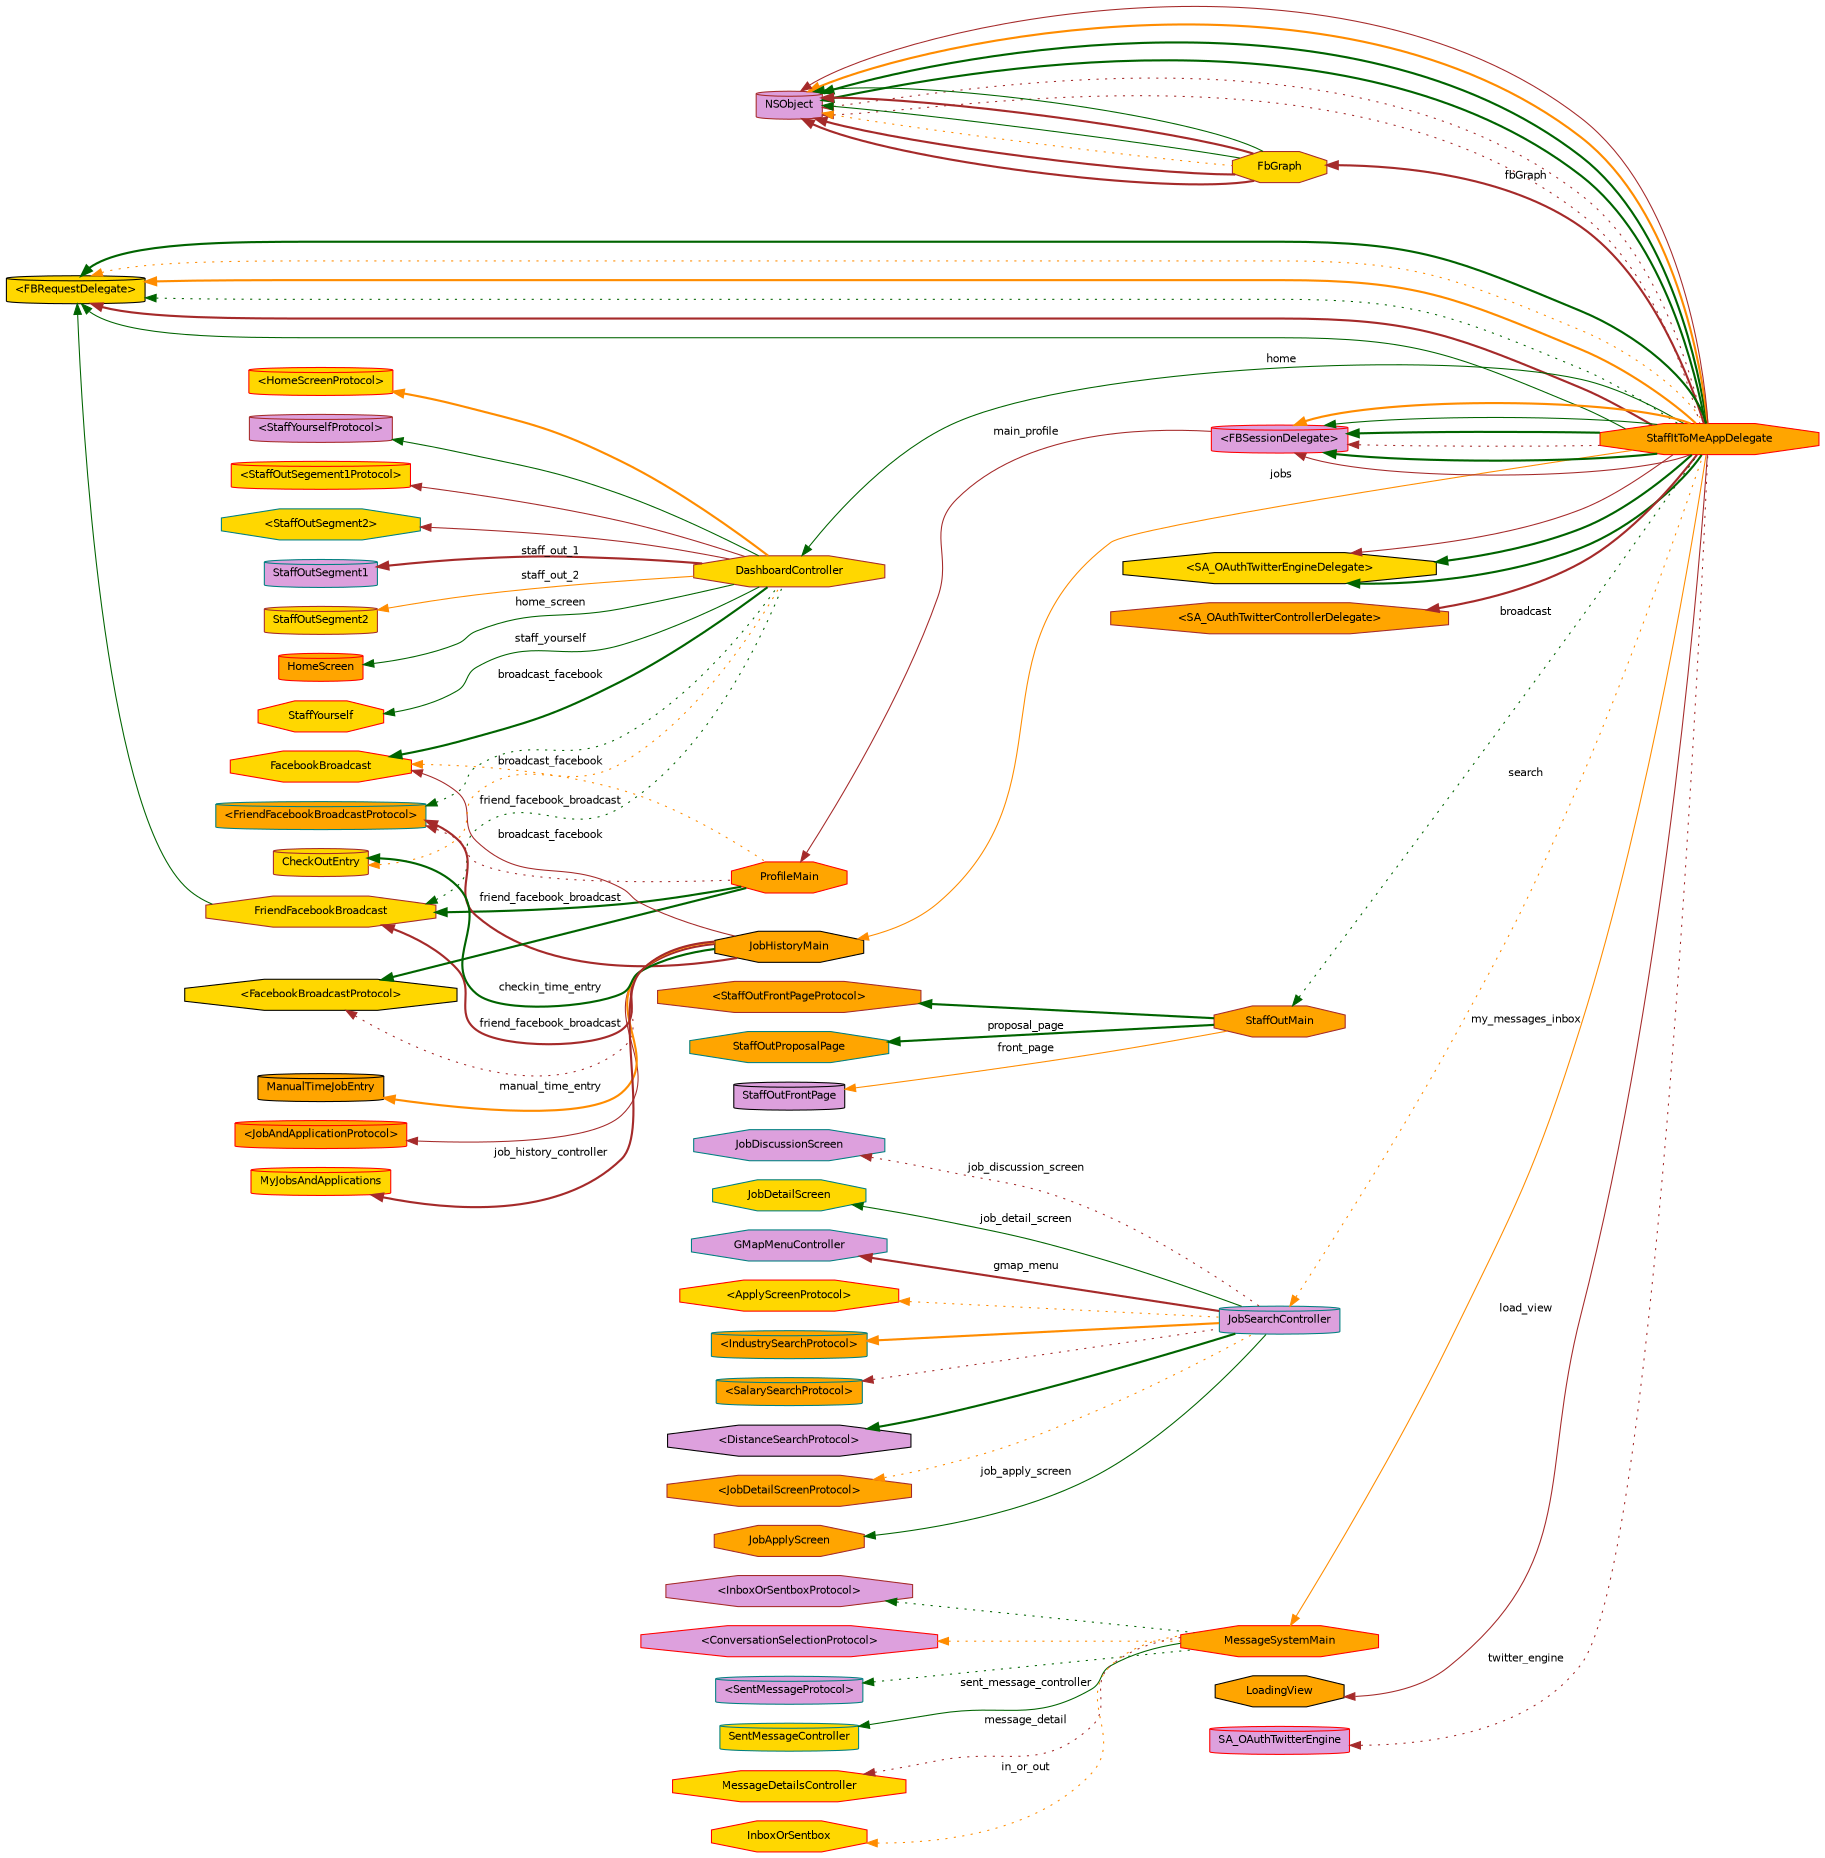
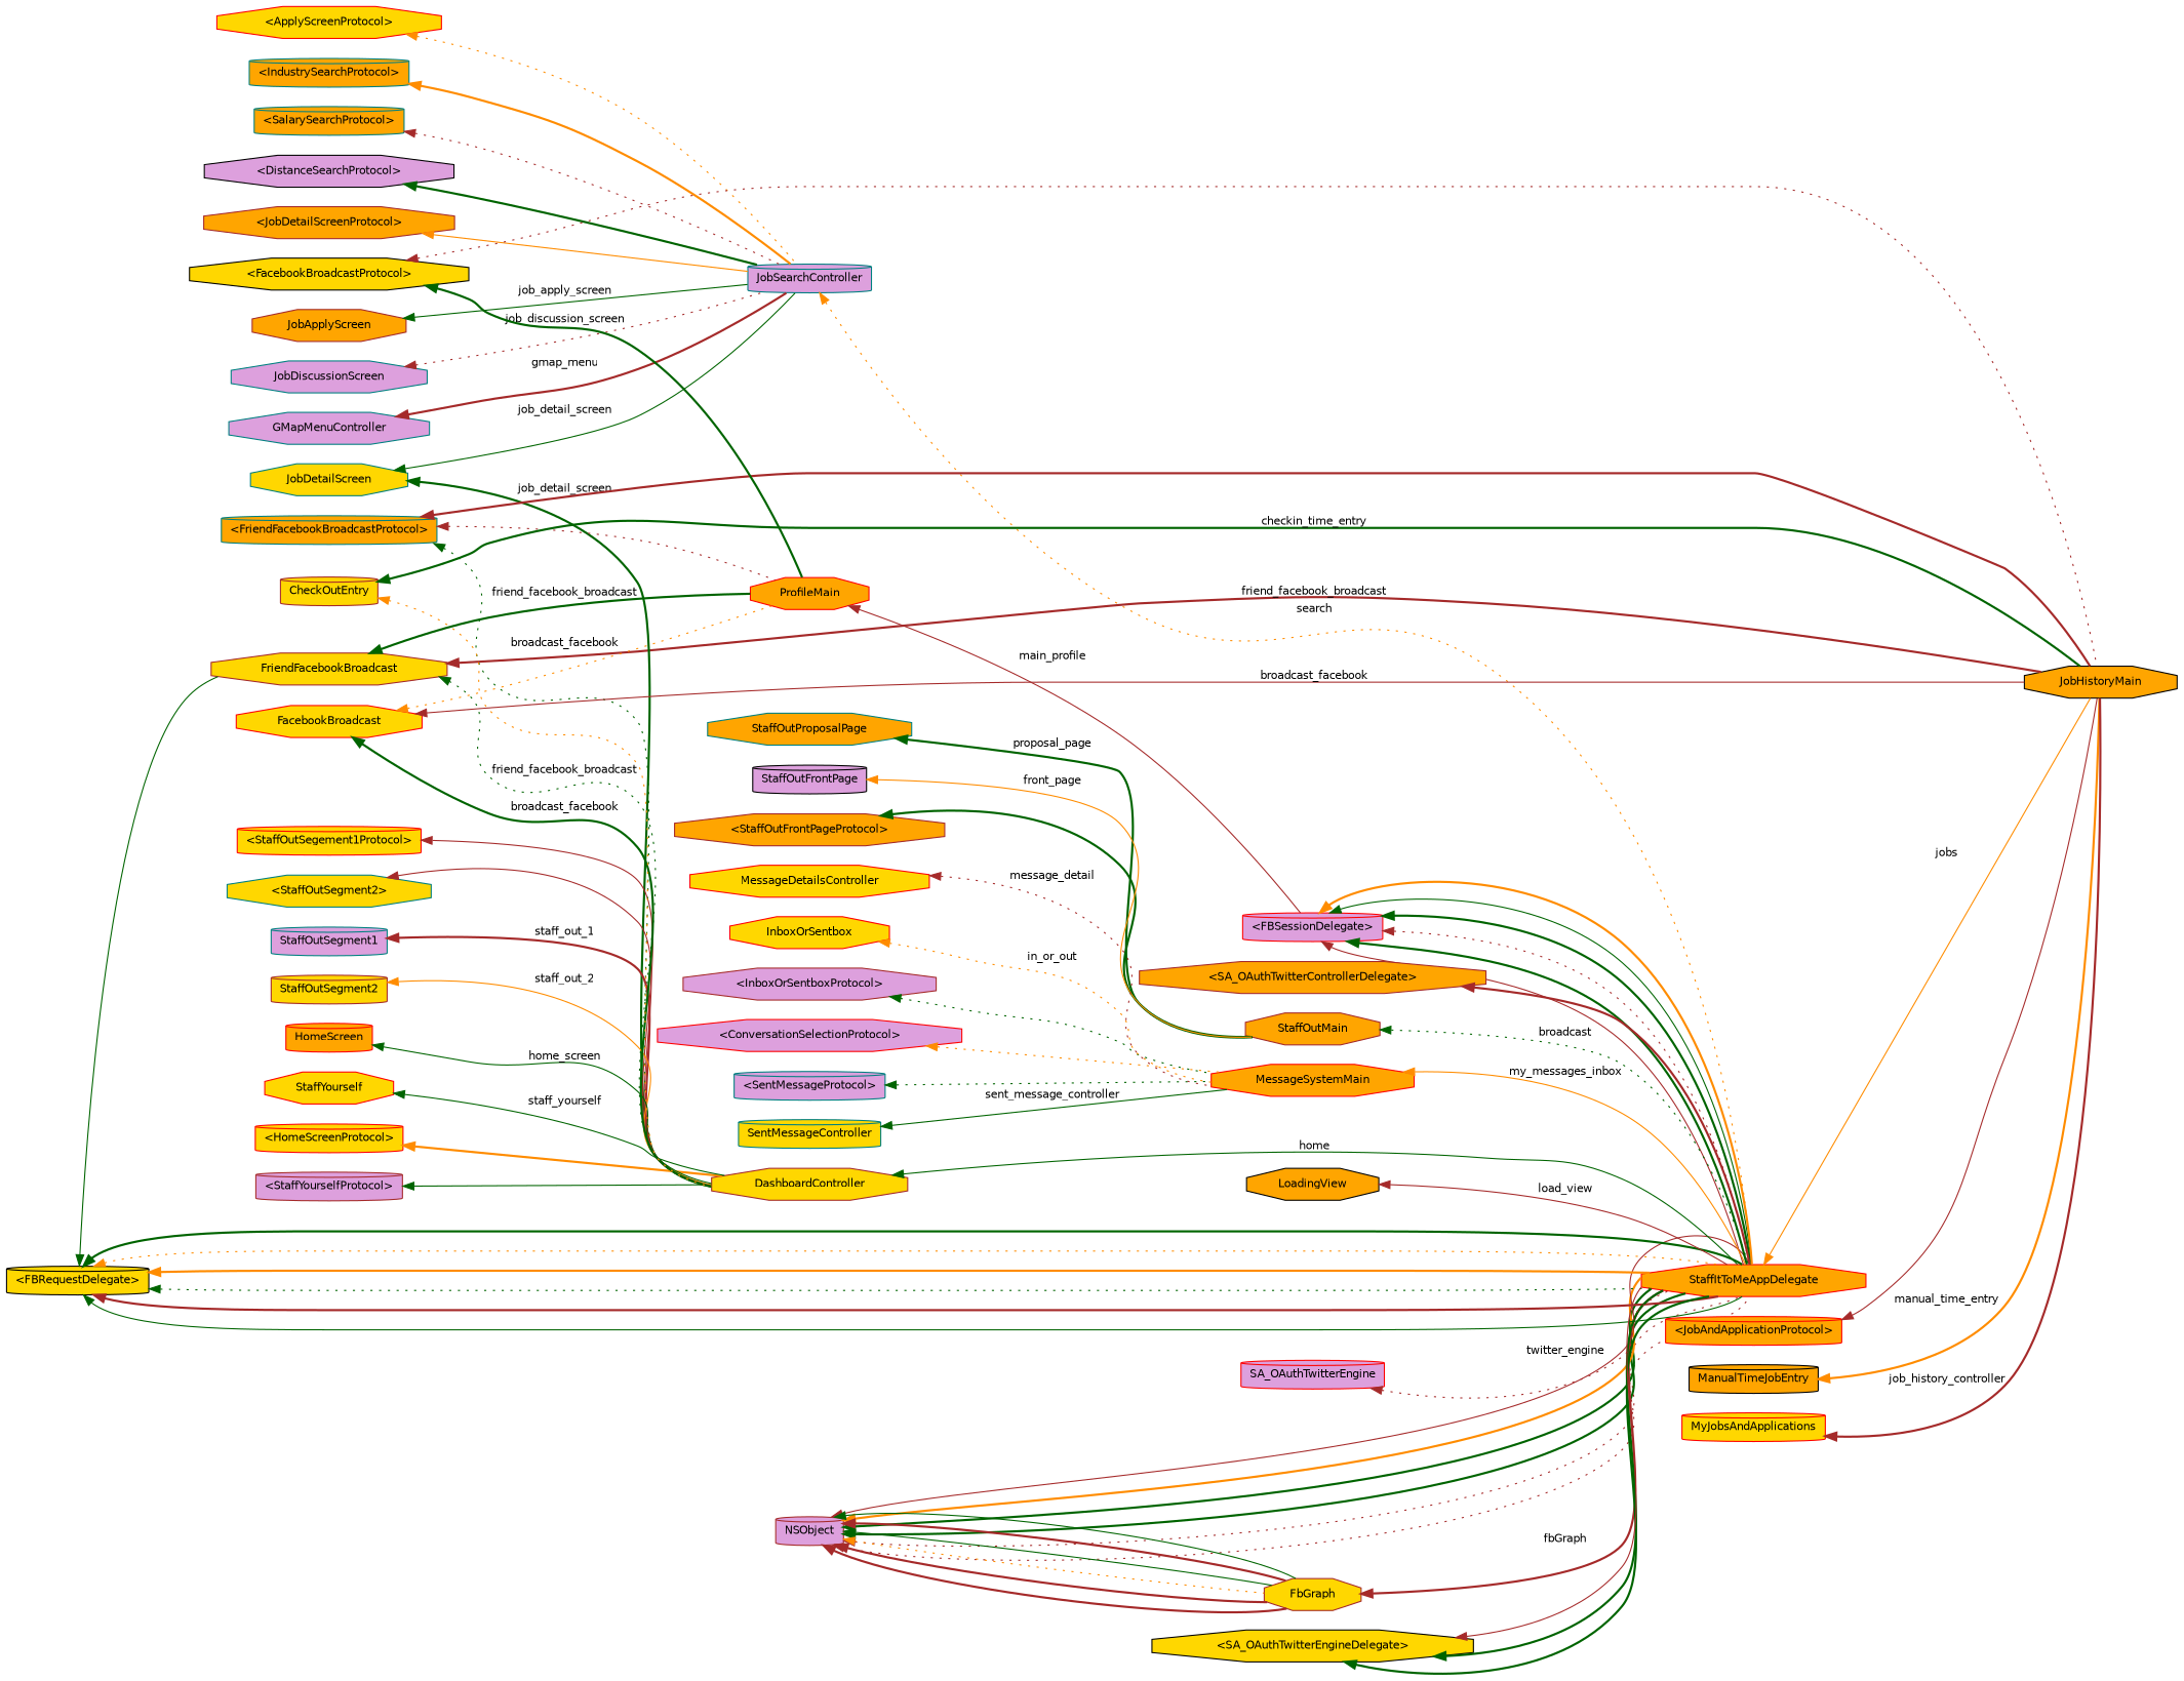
  digraph {
    rankdir=LR
    node [color=red fillcolor=gold fontname=Helvetica fontsize=10 shape=octagon style=filled]
    edge [color=darkgreen dir=back fontname=Helvetica fontsize=10 labelfontname=Helvetica labelfontsize=10 style=bold]
    n1 [fillcolor=orange fontcolor=black height=0.2 label=StaffItToMeAppDelegate width=0.4]
    n2 [color=brown fillcolor=plum height=0.2 label=NSObject shape=cylinder width=0.4]
    n3 [color=brown height=0.2 label=FbGraph width=0.4]
    n4 [color=black height=0.2 label="\<FBRequestDelegate\>" shape=cylinder width=0.4]
    n5 [color=brown height=0.2 label=FriendFacebookBroadcast width=0.4]
    n6 [color=brown height=0.2 label=DashboardController width=0.4]
    n7 [color=black fillcolor=orange height=0.2 label=JobHistoryMain width=0.4]
    n8 [fillcolor=orange height=0.2 label=ProfileMain width=0.4]
    n9 [fillcolor=plum height=0.2 label="\<FBSessionDelegate\>" shape=cylinder width=0.4]
    n10 [color=black height=0.2 label="\<SA_OAuthTwitterEngineDelegate\>" width=0.4]
    n11 [color=brown fillcolor=orange height=0.2 label="\<SA_OAuthTwitterControllerDelegate\>" width=0.4]
    n12 [color=brown fillcolor=orange height=0.2 label=StaffOutMain width=0.4]
    n13 [color=brown fillcolor=orange height=0.2 label="\<StaffOutFrontPageProtocol\>" width=0.4]
    n14 [color=teal fillcolor=orange height=0.2 label=StaffOutProposalPage width=0.4]
    n15 [color=black fillcolor=plum height=0.2 label=StaffOutFrontPage shape=cylinder width=0.4]
    n16 [color=teal fillcolor=plum height=0.2 label=JobSearchController shape=cylinder width=0.4]
    n17 [height=0.2 label="\<ApplyScreenProtocol\>" width=0.4]
    n18 [color=teal fillcolor=orange height=0.2 label="\<IndustrySearchProtocol\>" shape=cylinder width=0.4]
    n19 [color=teal fillcolor=orange height=0.2 label="\<SalarySearchProtocol\>" shape=cylinder width=0.4]
    n20 [color=black fillcolor=plum height=0.2 label="\<DistanceSearchProtocol\>" width=0.4]
    n21 [color=brown fillcolor=orange height=0.2 label="\<JobDetailScreenProtocol\>" width=0.4]
    n22 [color=brown fillcolor=orange height=0.2 label=JobApplyScreen width=0.4]
    n23 [color=teal fillcolor=plum height=0.2 label=JobDiscussionScreen width=0.4]
    n24 [color=teal height=0.2 label=JobDetailScreen width=0.4]
    n25 [color=teal fillcolor=plum height=0.2 label=GMapMenuController width=0.4]
    n26 [height=0.2 label="\<HomeScreenProtocol\>" shape=cylinder width=0.4]
    n27 [color=brown fillcolor=plum height=0.2 label="\<StaffYourselfProtocol\>" shape=cylinder width=0.4]
    n28 [height=0.2 label="\<StaffOutSegement1Protocol\>" shape=cylinder width=0.4]
    n29 [color=teal height=0.2 label="\<StaffOutSegment2\>" width=0.4]
    n30 [color=teal fillcolor=orange height=0.2 label="\<FriendFacebookBroadcastProtocol\>" shape=cylinder width=0.4]
    n31 [color=black height=0.2 label="\<FacebookBroadcastProtocol\>" width=0.4]
    n32 [color=teal fillcolor=plum height=0.2 label=StaffOutSegment1 shape=cylinder width=0.4]
    n33 [color=brown height=0.2 label=StaffOutSegment2 shape=cylinder width=0.4]
    n34 [height=0.2 label=FacebookBroadcast width=0.4]
    n35 [fillcolor=orange height=0.2 label=HomeScreen shape=cylinder width=0.4]
    n36 [height=0.2 label=StaffYourself width=0.4]
    n37 [fillcolor=orange height=0.2 label="\<JobAndApplicationProtocol\>" shape=cylinder width=0.4]
    n38 [color=black fillcolor=orange height=0.2 label=ManualTimeJobEntry shape=cylinder width=0.4]
    n39 [color=brown height=0.2 label=CheckOutEntry shape=cylinder width=0.4]
    n40 [height=0.2 label=MyJobsAndApplications shape=cylinder width=0.4]
    n41 [fillcolor=orange height=0.2 label=MessageSystemMain width=0.4]
    n42 [color=brown fillcolor=plum height=0.2 label="\<InboxOrSentboxProtocol\>" width=0.4]
    n43 [fillcolor=plum height=0.2 label="\<ConversationSelectionProtocol\>" width=0.4]
    n44 [color=teal fillcolor=plum height=0.2 label="\<SentMessageProtocol\>" shape=cylinder width=0.4]
    n45 [color=teal height=0.2 label=SentMessageController shape=cylinder width=0.4]
    n46 [height=0.2 label=MessageDetailsController width=0.4]
    n47 [height=0.2 label=InboxOrSentbox width=0.4]
    n48 [color=black fillcolor=orange height=0.2 label=LoadingView width=0.4]
    n49 [fillcolor=plum height=0.2 label=SA_OAuthTwitterEngine shape=cylinder width=0.4]
    n2 -> n1 [color=brown style=dotted]
    n2 -> n1 [color=brown style=dotted]
    n2 -> n1
    n2 -> n1
    n2 -> n1 [color=darkorange]
    n2 -> n1 [color=brown style=solid]
    n2 -> n3 [color=brown]
    n2 -> n3 [color=brown]
    n2 -> n3 [color=darkorange style=dotted]
    n2 -> n3 [style=solid]
    n2 -> n3 [color=brown]
    n2 -> n3 [style=solid]
    n3 -> n1 [color=brown label=" fbGraph"]
    n4 -> n1 [style=solid]
    n4 -> n1 [color=brown]
    n4 -> n1 [style=dotted]
    n4 -> n1 [color=darkorange]
    n4 -> n1 [color=darkorange style=dotted]
    n4 -> n1
    n4 -> n5 [style=solid]
    n5 -> n6 [label=" friend_facebook_broadcast" style=dotted]
    n5 -> n7 [color=brown label=" friend_facebook_broadcast"]
    n5 -> n8 [label=" friend_facebook_broadcast"]
    n6 -> n1 [label=" home" style=solid]
-   n7 -> n1 [color=darkorange label=" jobs" style=solid]
+   n1 -> n7 [color=darkorange label=" jobs" style=solid]
    n8 -> n9 [color=brown label=" main_profile" style=solid]
    n9 -> n1 [color=brown style=solid]
    n9 -> n1
    n9 -> n1 [color=brown style=dotted]
    n9 -> n1
    n9 -> n1 [style=solid]
    n9 -> n1 [color=darkorange]
    n10 -> n1
    n10 -> n1
    n10 -> n1 [color=brown style=solid]
    n11 -> n1 [color=brown]
    n12 -> n1 [label=" broadcast" style=dotted]
    n13 -> n12
    n14 -> n12 [label=" proposal_page"]
    n15 -> n12 [color=darkorange label=" front_page" style=solid]
    n16 -> n1 [color=darkorange label=" search" style=dotted]
    n17 -> n16 [color=darkorange style=dotted]
    n18 -> n16 [color=darkorange]
    n19 -> n16 [color=brown style=dotted]
    n20 -> n16
-   n21 -> n16 [color=darkorange style=dotted]
+   n21 -> n16 [color=darkorange style=solid]
    n22 -> n16 [label=" job_apply_screen" style=solid]
    n23 -> n16 [color=brown label=" job_discussion_screen" style=dotted]
+   n24 -> n6 [label=" job_detail_screen"]
    n24 -> n16 [label=" job_detail_screen" style=solid]
    n25 -> n16 [color=brown label=" gmap_menu"]
    n26 -> n6 [color=darkorange]
    n27 -> n6 [style=solid]
    n28 -> n6 [color=brown style=solid]
    n29 -> n6 [color=brown style=solid]
    n30 -> n6 [style=dotted]
    n30 -> n7 [color=brown]
    n30 -> n8 [color=brown style=dotted]
    n31 -> n7 [color=brown style=dotted]
    n31 -> n8
    n32 -> n6 [color=brown label=" staff_out_1"]
    n33 -> n6 [color=darkorange label=" staff_out_2" style=solid]
    n34 -> n6 [label=" broadcast_facebook"]
    n34 -> n7 [color=brown label=" broadcast_facebook" style=solid]
    n34 -> n8 [color=darkorange label=" broadcast_facebook" style=dotted]
    n35 -> n6 [label=" home_screen" style=solid]
    n36 -> n6 [label=" staff_yourself" style=solid]
    n37 -> n7 [color=brown style=solid]
    n38 -> n7 [color=darkorange label=" manual_time_entry"]
    n39 -> n6 [color=darkorange style=dotted]
    n39 -> n7 [label=" checkin_time_entry"]
    n40 -> n7 [color=brown label=" job_history_controller"]
    n41 -> n1 [color=darkorange label=" my_messages_inbox" style=solid]
    n42 -> n41 [style=dotted]
    n43 -> n41 [color=darkorange style=dotted]
    n44 -> n41 [style=dotted]
    n45 -> n41 [label=" sent_message_controller" style=solid]
    n46 -> n41 [color=brown label=" message_detail" style=dotted]
    n47 -> n41 [color=darkorange label=" in_or_out" style=dotted]
    n48 -> n1 [color=brown label=" load_view" style=solid]
    n49 -> n1 [color=brown label=" twitter_engine" style=dotted]
  }
